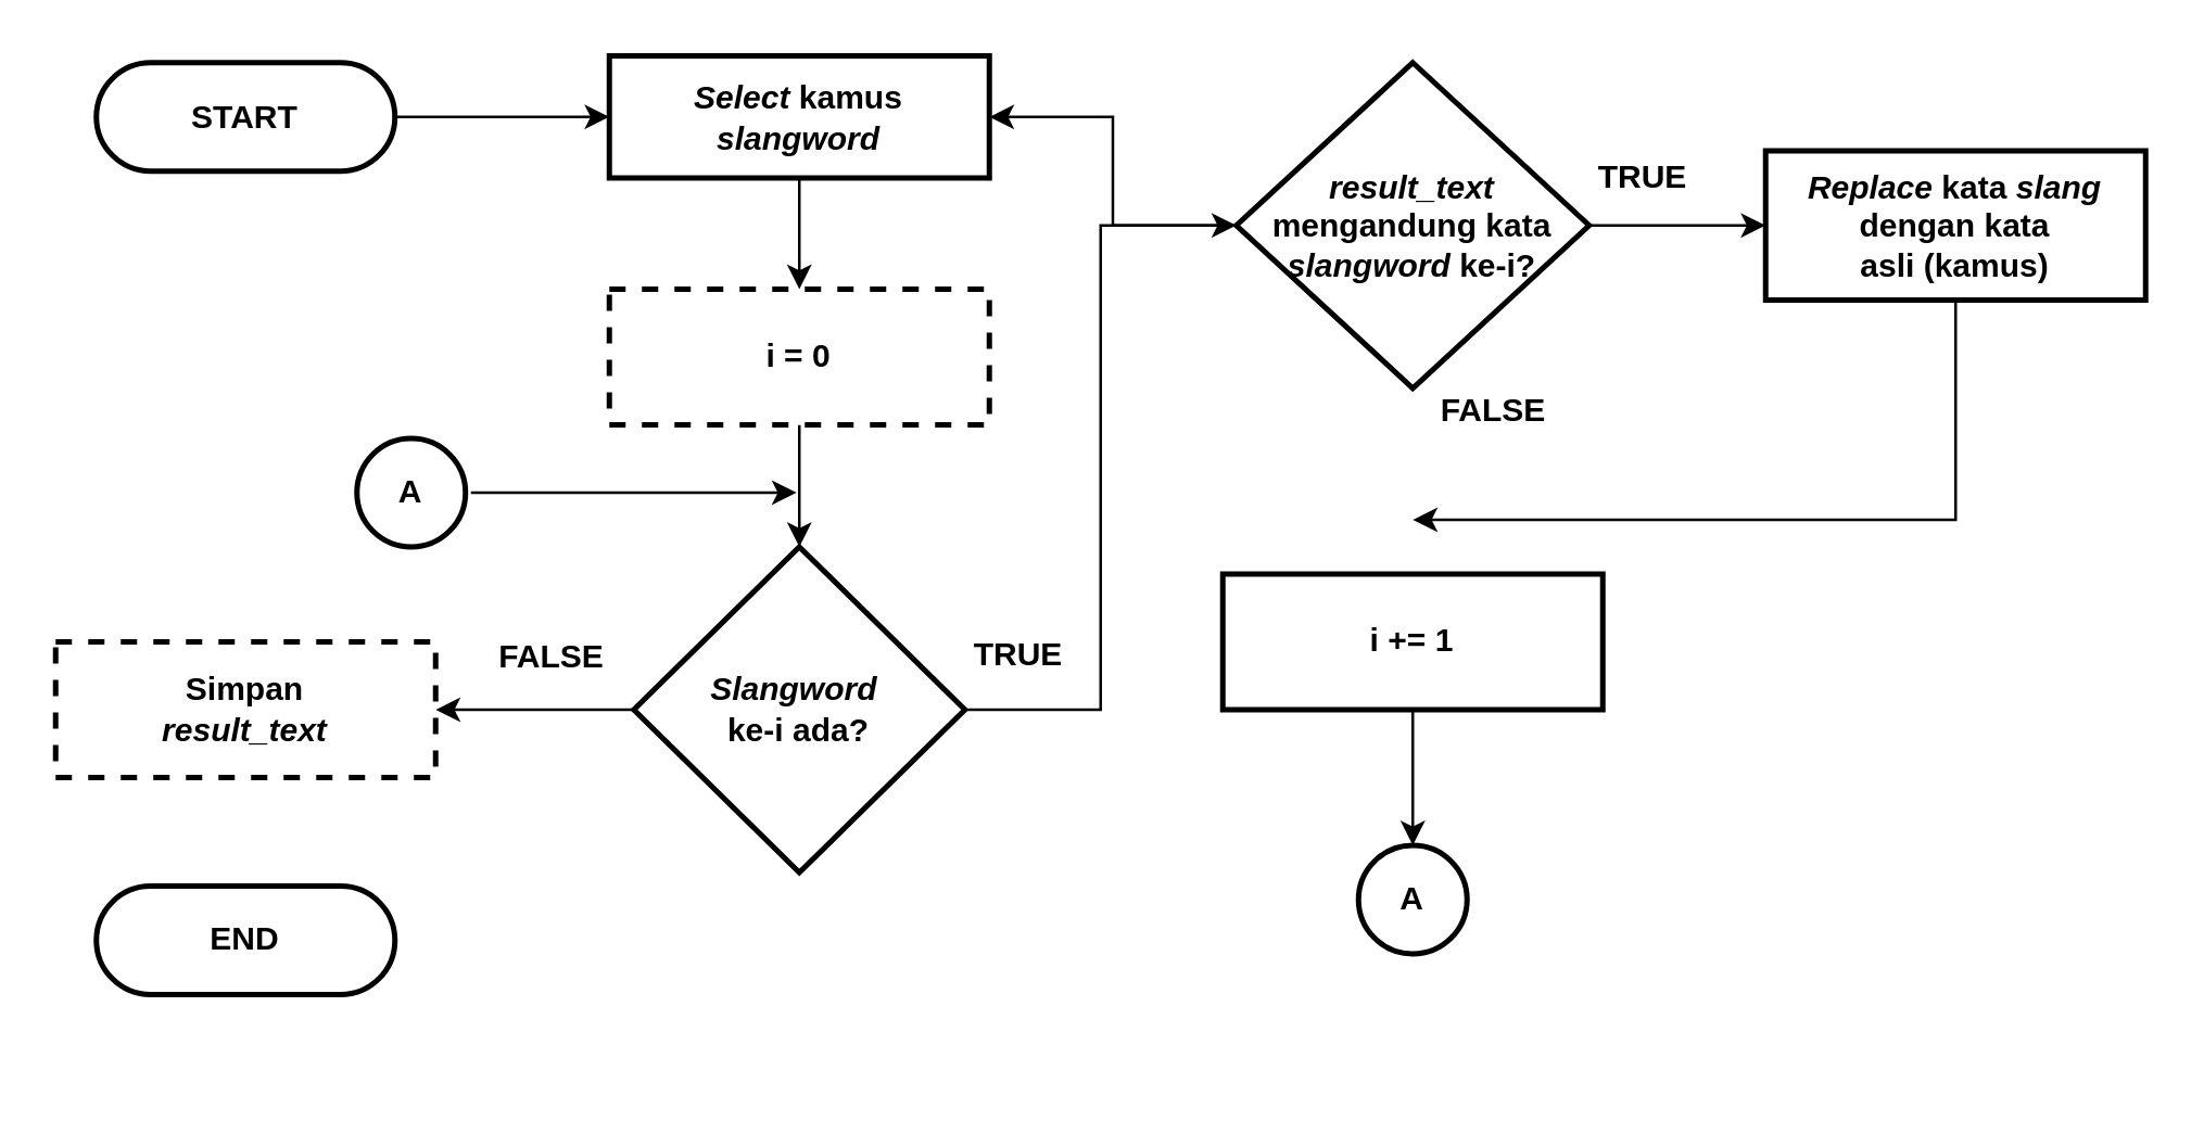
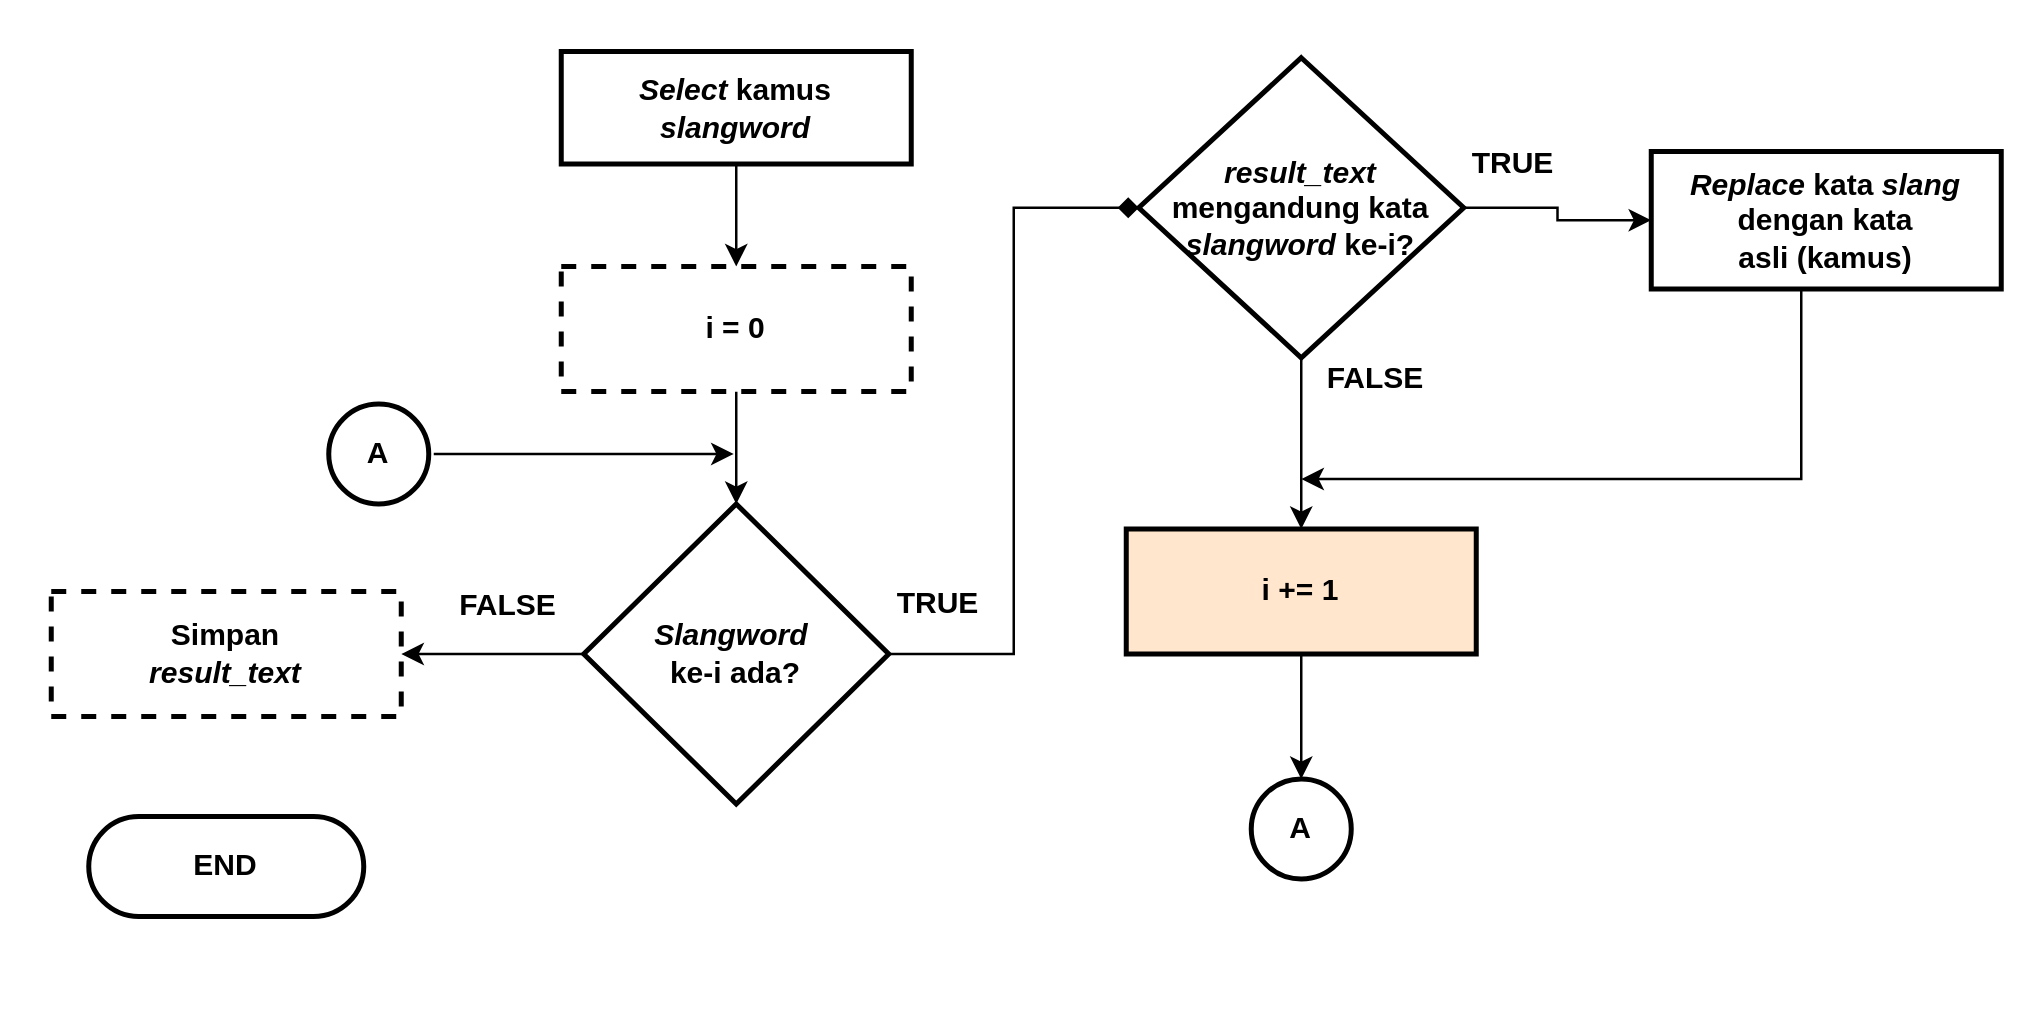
  <mxCell id="0" />
  <mxCell id="1" parent="0" />
  <mxCell id="2" style="edgeStyle=orthogonalEdgeStyle;rounded=0;orthogonalLoop=1;jettySize=auto;html=1;entryX=0.5;entryY=0;entryDx=0;entryDy=0;entryPerimeter=0;fontSize=12;" parent="1" edge="1"><mxGeometry relative="1" as="geometry"><mxPoint x="80" y="351" as="sourcePoint" /><Array as="points"><mxPoint x="80" y="391" /><mxPoint x="180" y="391" /><mxPoint x="180" y="51" /><mxPoint x="280" y="51" /></Array></mxGeometry></mxCell>
- <mxCell id="3" style="edgeStyle=orthogonalEdgeStyle;rounded=0;orthogonalLoop=1;jettySize=auto;html=1;entryX=0;entryY=0.5;entryDx=0;entryDy=0;" edge="1" parent="1" source="4" target="7"><mxGeometry relative="1" as="geometry" /></mxCell>
- <mxCell id="4" value="&lt;b style=&quot;font-size: 12px;&quot;&gt;START&lt;/b&gt;" style="rounded=1;whiteSpace=wrap;html=1;absoluteArcSize=1;arcSize=140;strokeWidth=2;fontSize=12;" vertex="1" parent="1"><mxGeometry x="35" y="22.5" width="110" height="40" as="geometry" /></mxCell>
  <mxCell id="5" value="&lt;b&gt;END&lt;/b&gt;" style="rounded=1;whiteSpace=wrap;html=1;absoluteArcSize=1;arcSize=140;strokeWidth=2;fontSize=12;" vertex="1" parent="1"><mxGeometry x="35" y="326" width="110" height="40" as="geometry" /></mxCell>
  <mxCell id="6" style="edgeStyle=orthogonalEdgeStyle;rounded=0;orthogonalLoop=1;jettySize=auto;html=1;entryX=0.5;entryY=0;entryDx=0;entryDy=0;" edge="1" parent="1" source="7" target="9"><mxGeometry relative="1" as="geometry" /></mxCell>
  <mxCell id="7" value="&lt;font face=&quot;helvetica&quot;&gt;&lt;b&gt;&lt;i&gt;Select &lt;/i&gt;kamus &lt;i&gt;slangword&lt;/i&gt;&lt;/b&gt;&lt;/font&gt;" style="rounded=1;whiteSpace=wrap;html=1;absoluteArcSize=1;arcSize=0;strokeWidth=2;fontSize=12;" vertex="1" parent="1"><mxGeometry x="224" y="20" width="140" height="45" as="geometry" /></mxCell>
  <mxCell id="8" style="edgeStyle=orthogonalEdgeStyle;rounded=0;orthogonalLoop=1;jettySize=auto;html=1;entryX=0.5;entryY=0;entryDx=0;entryDy=0;entryPerimeter=0;" edge="1" parent="1" source="9" target="12"><mxGeometry relative="1" as="geometry" /></mxCell>
  <mxCell id="9" value="&lt;font face=&quot;helvetica&quot;&gt;&lt;b&gt;i = 0&lt;/b&gt;&lt;/font&gt;" style="rounded=1;whiteSpace=wrap;html=1;absoluteArcSize=1;arcSize=0;strokeWidth=2;fontSize=12;dashed=1;" vertex="1" parent="1"><mxGeometry x="224" y="106" width="140" height="50" as="geometry" /></mxCell>
  <mxCell id="10" style="edgeStyle=orthogonalEdgeStyle;rounded=0;orthogonalLoop=1;jettySize=auto;html=1;entryX=1;entryY=0.5;entryDx=0;entryDy=0;" edge="1" parent="1" source="12" target="13"><mxGeometry relative="1" as="geometry" /></mxCell>
- <mxCell id="11" style="edgeStyle=orthogonalEdgeStyle;rounded=0;orthogonalLoop=1;jettySize=auto;html=1;entryX=0;entryY=0.5;entryDx=0;entryDy=0;entryPerimeter=0;" edge="1" parent="1" source="12" target="16"><mxGeometry relative="1" as="geometry" /></mxCell>
+ <mxCell id="11" style="edgeStyle=orthogonalEdgeStyle;rounded=0;orthogonalLoop=1;jettySize=auto;html=1;entryX=0;entryY=0.5;entryDx=0;entryDy=0;entryPerimeter=0;endArrow=diamond;" edge="1" parent="1" source="12" target="16"><mxGeometry relative="1" as="geometry" /></mxCell>
  <mxCell id="12" value="&lt;i&gt;Slangword&amp;nbsp;&lt;/i&gt;&lt;br&gt;ke-i ada?" style="strokeWidth=2;html=1;shape=mxgraph.flowchart.decision;whiteSpace=wrap;rounded=1;align=center;fontStyle=1" vertex="1" parent="1"><mxGeometry x="233" y="201" width="122" height="120" as="geometry" /></mxCell>
  <mxCell id="13" value="&lt;font face=&quot;helvetica&quot;&gt;&lt;b&gt;Simpan&lt;br&gt;&lt;i&gt;result_text&lt;/i&gt;&lt;br&gt;&lt;/b&gt;&lt;/font&gt;" style="rounded=1;whiteSpace=wrap;html=1;absoluteArcSize=1;arcSize=0;strokeWidth=2;fontSize=12;dashed=1;" vertex="1" parent="1"><mxGeometry x="20" y="236" width="140" height="50" as="geometry" /></mxCell>
  <mxCell id="14" style="edgeStyle=orthogonalEdgeStyle;rounded=0;orthogonalLoop=1;jettySize=auto;html=1;entryX=0;entryY=0.5;entryDx=0;entryDy=0;" edge="1" parent="1" source="16" target="22"><mxGeometry relative="1" as="geometry" /></mxCell>
- <mxCell id="15" style="edgeStyle=orthogonalEdgeStyle;rounded=0;orthogonalLoop=1;jettySize=auto;html=1;" edge="1" parent="1" source="16" target="7"><mxGeometry relative="1" as="geometry" /></mxCell>
+ <mxCell id="15" style="edgeStyle=orthogonalEdgeStyle;rounded=0;orthogonalLoop=1;jettySize=auto;html=1;" edge="1" parent="1" source="16" target="20"><mxGeometry relative="1" as="geometry" /></mxCell>
  <mxCell id="16" value="&lt;b style=&quot;font-family: &amp;#34;helvetica&amp;#34;&quot;&gt;&lt;i&gt;result_text &lt;/i&gt;mengandung kata &lt;i&gt;slangword &lt;/i&gt;ke-i?&lt;/b&gt;" style="strokeWidth=2;html=1;shape=mxgraph.flowchart.decision;whiteSpace=wrap;rounded=1;align=center;fontStyle=1" vertex="1" parent="1"><mxGeometry x="455" y="22.5" width="130" height="120" as="geometry" /></mxCell>
  <mxCell id="17" value="TRUE" style="text;html=1;strokeColor=none;fillColor=none;align=center;verticalAlign=middle;whiteSpace=wrap;rounded=0;fontStyle=1" vertex="1" parent="1"><mxGeometry x="355" y="231" width="40" height="20" as="geometry" /></mxCell>
  <mxCell id="18" value="FALSE" style="text;html=1;strokeColor=none;fillColor=none;align=center;verticalAlign=middle;whiteSpace=wrap;rounded=0;fontStyle=1" vertex="1" parent="1"><mxGeometry x="183" y="232" width="40" height="20" as="geometry" /></mxCell>
  <mxCell id="19" style="edgeStyle=orthogonalEdgeStyle;rounded=0;orthogonalLoop=1;jettySize=auto;html=1;entryX=0.5;entryY=0;entryDx=0;entryDy=0;entryPerimeter=0;" edge="1" parent="1" source="20" target="27"><mxGeometry relative="1" as="geometry"><mxPoint x="520" y="291" as="targetPoint" /></mxGeometry></mxCell>
- <mxCell id="20" value="&lt;font face=&quot;helvetica&quot;&gt;&lt;b&gt;i += 1&lt;br&gt;&lt;/b&gt;&lt;/font&gt;" style="rounded=1;whiteSpace=wrap;html=1;absoluteArcSize=1;arcSize=0;strokeWidth=2;fontSize=12;" vertex="1" parent="1"><mxGeometry x="450" y="211" width="140" height="50" as="geometry" /></mxCell>
+ <mxCell id="20" value="&lt;font face=&quot;helvetica&quot;&gt;&lt;b&gt;i += 1&lt;br&gt;&lt;/b&gt;&lt;/font&gt;" style="rounded=1;whiteSpace=wrap;html=1;absoluteArcSize=1;arcSize=0;strokeWidth=2;fontSize=12;fillColor=#ffe6cc;" vertex="1" parent="1"><mxGeometry x="450" y="211" width="140" height="50" as="geometry" /></mxCell>
  <mxCell id="21" style="edgeStyle=orthogonalEdgeStyle;rounded=0;orthogonalLoop=1;jettySize=auto;html=1;" edge="1" parent="1" source="22"><mxGeometry relative="1" as="geometry"><mxPoint x="520" y="191" as="targetPoint" /><Array as="points"><mxPoint x="720" y="191" /></Array></mxGeometry></mxCell>
- <mxCell id="22" value="&lt;font face=&quot;helvetica&quot;&gt;&lt;b&gt;&lt;i&gt;Replace &lt;/i&gt;kata &lt;i&gt;slang &lt;/i&gt;dengan kata asli&amp;nbsp;(kamus)&lt;br&gt;&lt;/b&gt;&lt;/font&gt;" style="rounded=1;whiteSpace=wrap;html=1;absoluteArcSize=1;arcSize=0;strokeWidth=2;fontSize=12;" vertex="1" parent="1"><mxGeometry x="650" y="55" width="140" height="55" as="geometry" /></mxCell>
+ <mxCell id="22" value="&lt;font face=&quot;helvetica&quot;&gt;&lt;b&gt;&lt;i&gt;Replace &lt;/i&gt;kata &lt;i&gt;slang &lt;/i&gt;dengan kata asli&amp;nbsp;(kamus)&lt;br&gt;&lt;/b&gt;&lt;/font&gt;" style="rounded=1;whiteSpace=wrap;html=1;absoluteArcSize=1;arcSize=0;strokeWidth=2;fontSize=12;" vertex="1" parent="1"><mxGeometry x="660" y="60" width="140" height="55" as="geometry" /></mxCell>
  <mxCell id="23" value="TRUE" style="text;html=1;strokeColor=none;fillColor=none;align=center;verticalAlign=middle;whiteSpace=wrap;rounded=0;fontStyle=1" vertex="1" parent="1"><mxGeometry x="585" y="55" width="40" height="20" as="geometry" /></mxCell>
  <mxCell id="24" value="FALSE" style="text;html=1;strokeColor=none;fillColor=none;align=center;verticalAlign=middle;whiteSpace=wrap;rounded=0;fontStyle=1" vertex="1" parent="1"><mxGeometry x="530" y="141" width="40" height="20" as="geometry" /></mxCell>
  <mxCell id="25" style="edgeStyle=orthogonalEdgeStyle;rounded=0;orthogonalLoop=1;jettySize=auto;html=1;" edge="1" parent="1"><mxGeometry relative="1" as="geometry"><mxPoint x="293" y="181" as="targetPoint" /><mxPoint x="173" y="181" as="sourcePoint" /></mxGeometry></mxCell>
  <mxCell id="26" value="&lt;b&gt;A&lt;/b&gt;" style="strokeWidth=2;html=1;shape=mxgraph.flowchart.start_2;whiteSpace=wrap;rounded=1;align=center;" vertex="1" parent="1"><mxGeometry x="131" y="161" width="40" height="40" as="geometry" /></mxCell>
  <mxCell id="27" value="&lt;b&gt;A&lt;/b&gt;" style="strokeWidth=2;html=1;shape=mxgraph.flowchart.start_2;whiteSpace=wrap;rounded=1;align=center;" vertex="1" parent="1"><mxGeometry x="500" y="311" width="40" height="40" as="geometry" /></mxCell>
